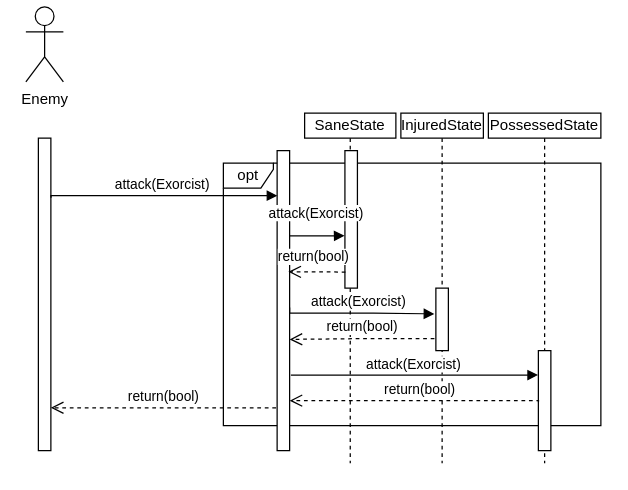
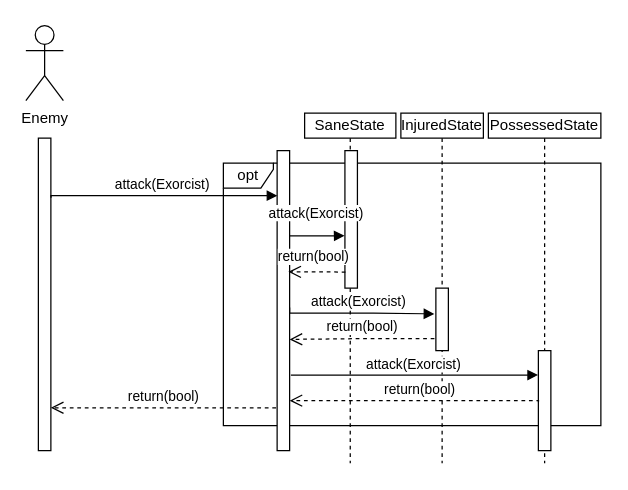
  <mxCell id="0" />
  <mxCell id="1" parent="0" />
- <mxCell id="2" value="Enemy" style="shape=umlActor;verticalLabelPosition=bottom;verticalAlign=top;html=1;" parent="1" vertex="1"><mxGeometry x="20" y="5" width="30" height="60" as="geometry" /></mxCell>
+ <mxCell id="2" value="Enemy" style="shape=umlActor;verticalLabelPosition=bottom;verticalAlign=top;html=1;" parent="1" vertex="1"><mxGeometry x="20" y="20" width="30" height="60" as="geometry" /></mxCell>
  <mxCell id="3" value="opt" style="shape=umlFrame;whiteSpace=wrap;html=1;width=40;height=20;" parent="1" vertex="1"><mxGeometry x="178" y="130" width="302" height="210" as="geometry" /></mxCell>
  <mxCell id="4" value="" style="html=1;points=[];perimeter=orthogonalPerimeter;" parent="1" vertex="1"><mxGeometry x="30" y="110" width="10" height="250" as="geometry" /></mxCell>
  <mxCell id="5" value="" style="html=1;points=[];perimeter=orthogonalPerimeter;" parent="1" vertex="1"><mxGeometry x="221" y="120" width="10" height="240" as="geometry" /></mxCell>
  <mxCell id="6" value="attack(Exorcist)" style="html=1;verticalAlign=bottom;endArrow=block;rounded=0;edgeStyle=orthogonalEdgeStyle;exitX=1.014;exitY=0.129;exitDx=0;exitDy=0;exitPerimeter=0;entryX=0.022;entryY=0.125;entryDx=0;entryDy=0;entryPerimeter=0;" parent="1" edge="1"><mxGeometry width="80" relative="1" as="geometry"><mxPoint x="40.14" y="157.76" as="sourcePoint" /><mxPoint x="221.22" y="156" as="targetPoint" /><Array as="points"><mxPoint x="40" y="156" /></Array></mxGeometry></mxCell>
  <mxCell id="7" value="return(bool)" style="html=1;verticalAlign=bottom;endArrow=open;dashed=1;endSize=8;rounded=0;edgeStyle=orthogonalEdgeStyle;exitX=-0.086;exitY=0.388;exitDx=0;exitDy=0;exitPerimeter=0;" parent="1" edge="1"><mxGeometry relative="1" as="geometry"><mxPoint x="220.14" y="325.72" as="sourcePoint" /><mxPoint x="40" y="325.7" as="targetPoint" /><Array as="points"><mxPoint x="110" y="326" /><mxPoint x="110" y="326" /></Array></mxGeometry></mxCell>
  <mxCell id="8" value="SaneState" style="shape=umlLifeline;perimeter=lifelinePerimeter;whiteSpace=wrap;html=1;container=1;collapsible=0;recursiveResize=0;outlineConnect=0;size=20;" parent="1" vertex="1"><mxGeometry x="243" y="90" width="73" height="280" as="geometry" /></mxCell>
  <mxCell id="9" value="" style="html=1;points=[];perimeter=orthogonalPerimeter;" parent="8" vertex="1"><mxGeometry x="32.24" y="30" width="10" height="110" as="geometry" /></mxCell>
  <mxCell id="10" value="attack(Exorcist)" style="html=1;verticalAlign=bottom;endArrow=block;rounded=0;edgeStyle=orthogonalEdgeStyle;exitX=0.995;exitY=0.28;exitDx=0;exitDy=0;exitPerimeter=0;" parent="8" edge="1"><mxGeometry x="-0.066" y="9" width="80" relative="1" as="geometry"><mxPoint x="-12.05" y="98.2" as="sourcePoint" /><mxPoint x="32" y="98" as="targetPoint" /><Array as="points"><mxPoint x="20" y="98" /></Array><mxPoint as="offset" /></mxGeometry></mxCell>
  <mxCell id="11" value="PossessedState" style="shape=umlLifeline;perimeter=lifelinePerimeter;whiteSpace=wrap;html=1;container=1;collapsible=0;recursiveResize=0;outlineConnect=0;size=20;" parent="1" vertex="1"><mxGeometry x="390" y="90" width="90" height="280" as="geometry" /></mxCell>
  <mxCell id="12" value="" style="html=1;points=[];perimeter=orthogonalPerimeter;" parent="11" vertex="1"><mxGeometry x="40" y="190" width="10" height="80" as="geometry" /></mxCell>
  <mxCell id="13" value="InjuredState" style="shape=umlLifeline;perimeter=lifelinePerimeter;whiteSpace=wrap;html=1;container=1;collapsible=0;recursiveResize=0;outlineConnect=0;size=20;" parent="1" vertex="1"><mxGeometry x="320" y="90" width="66" height="280" as="geometry" /></mxCell>
  <mxCell id="14" value="" style="html=1;points=[];perimeter=orthogonalPerimeter;" parent="13" vertex="1"><mxGeometry x="28" y="140" width="10" height="50" as="geometry" /></mxCell>
  <mxCell id="15" value="return(bool)" style="html=1;verticalAlign=bottom;endArrow=open;dashed=1;endSize=8;rounded=0;edgeStyle=orthogonalEdgeStyle;exitX=0.005;exitY=0.492;exitDx=0;exitDy=0;exitPerimeter=0;" parent="1" edge="1"><mxGeometry x="-0.044" relative="1" as="geometry"><mxPoint x="430.05" y="321.36" as="sourcePoint" /><mxPoint x="231" y="320" as="targetPoint" /><Array as="points"><mxPoint x="430" y="320" /></Array><mxPoint as="offset" /></mxGeometry></mxCell>
  <mxCell id="16" value="attack(Exorcist)" style="html=1;verticalAlign=bottom;endArrow=block;rounded=0;edgeStyle=orthogonalEdgeStyle;exitX=1;exitY=0.317;exitDx=0;exitDy=0;exitPerimeter=0;entryX=-0.121;entryY=0.312;entryDx=0;entryDy=0;entryPerimeter=0;" parent="1" edge="1"><mxGeometry width="80" relative="1" as="geometry"><mxPoint x="231" y="245.48" as="sourcePoint" /><mxPoint x="346.79" y="250.6" as="targetPoint" /><Array as="points"><mxPoint x="231" y="250" /><mxPoint x="298" y="250" /></Array></mxGeometry></mxCell>
  <mxCell id="17" value="return(bool)" style="html=1;verticalAlign=bottom;endArrow=open;dashed=1;endSize=8;rounded=0;edgeStyle=orthogonalEdgeStyle;exitX=-0.117;exitY=0.706;exitDx=0;exitDy=0;exitPerimeter=0;" parent="1" edge="1"><mxGeometry relative="1" as="geometry"><mxPoint x="346.83" y="270.3" as="sourcePoint" /><mxPoint x="231" y="271" as="targetPoint" /><Array as="points"><mxPoint x="298" y="270" /></Array></mxGeometry></mxCell>
  <mxCell id="18" value="attack(Exorcist)" style="html=1;verticalAlign=bottom;endArrow=block;rounded=0;edgeStyle=orthogonalEdgeStyle;entryX=-0.024;entryY=0.169;entryDx=0;entryDy=0;entryPerimeter=0;" parent="1" edge="1"><mxGeometry x="-0.009" width="80" relative="1" as="geometry"><mxPoint x="232" y="300" as="sourcePoint" /><mxPoint x="429.76" y="299.52" as="targetPoint" /><Array as="points"><mxPoint x="430" y="300" /></Array><mxPoint as="offset" /></mxGeometry></mxCell>
  <mxCell id="19" value="return(bool)" style="html=1;verticalAlign=bottom;endArrow=open;dashed=1;endSize=8;rounded=0;edgeStyle=orthogonalEdgeStyle;" parent="1" edge="1"><mxGeometry x="0.124" y="-3" relative="1" as="geometry"><mxPoint x="275.67" y="217.12" as="sourcePoint" /><mxPoint x="230" y="217" as="targetPoint" /><Array as="points"><mxPoint x="275.67" y="217.12" /></Array><mxPoint as="offset" /></mxGeometry></mxCell>
